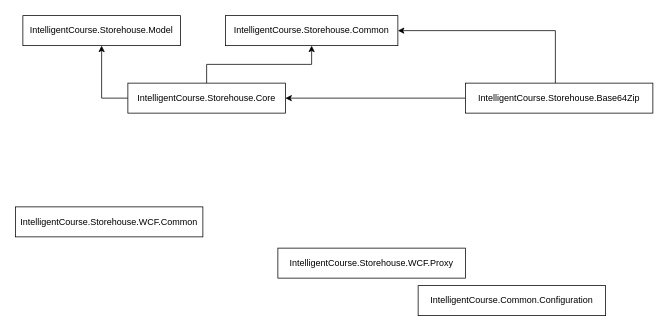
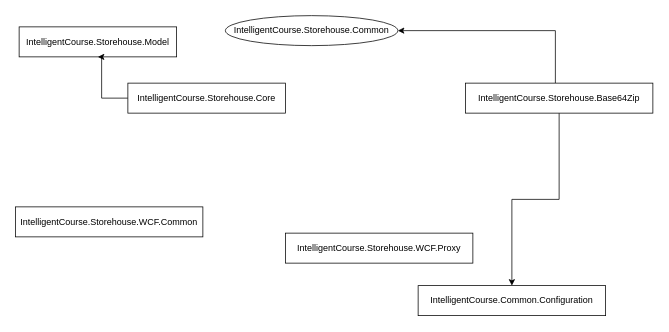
  <mxCell id="0" />
  <mxCell id="1" parent="0" />
- <mxCell id="2" value="IntelligentCourse.Storehouse.Model" style="rounded=0;whiteSpace=wrap;html=1;" vertex="1" parent="1"><mxGeometry x="30" y="20" width="210" height="40" as="geometry" /></mxCell>
- <mxCell id="3" value="IntelligentCourse.Storehouse.Common" style="rounded=0;whiteSpace=wrap;html=1;" vertex="1" parent="1"><mxGeometry x="300" y="20" width="230" height="40" as="geometry" /></mxCell>
+ <mxCell id="2" value="IntelligentCourse.Storehouse.Model" style="rounded=0;whiteSpace=wrap;html=1;" vertex="1" parent="1"><mxGeometry x="25" y="35" width="210" height="40" as="geometry" /></mxCell>
+ <mxCell id="3" value="IntelligentCourse.Storehouse.Common" style="ellipse;whiteSpace=wrap;html=1;" vertex="1" parent="1"><mxGeometry x="300" y="20" width="230" height="40" as="geometry" /></mxCell>
  <mxCell id="4" value="IntelligentCourse.Storehouse.WCF.Common" style="rounded=0;whiteSpace=wrap;html=1;" vertex="1" parent="1"><mxGeometry x="20" y="275" width="250" height="40" as="geometry" /></mxCell>
- <mxCell id="5" value="IntelligentCourse.Storehouse.WCF.Proxy" style="rounded=0;whiteSpace=wrap;html=1;" vertex="1" parent="1"><mxGeometry x="370" y="330" width="250" height="40" as="geometry" /></mxCell>
+ <mxCell id="5" value="IntelligentCourse.Storehouse.WCF.Proxy" style="rounded=0;whiteSpace=wrap;html=1;" vertex="1" parent="1"><mxGeometry x="380" y="310" width="250" height="40" as="geometry" /></mxCell>
  <mxCell id="6" style="edgeStyle=orthogonalEdgeStyle;rounded=0;orthogonalLoop=1;jettySize=auto;html=1;entryX=0.5;entryY=1;entryDx=0;entryDy=0;" edge="1" parent="1" source="8" target="2"><mxGeometry relative="1" as="geometry"><Array as="points"><mxPoint x="135" y="130" /></Array></mxGeometry></mxCell>
- <mxCell id="7" style="edgeStyle=orthogonalEdgeStyle;rounded=0;orthogonalLoop=1;jettySize=auto;html=1;entryX=0.5;entryY=1;entryDx=0;entryDy=0;" edge="1" parent="1" source="8" target="3"><mxGeometry relative="1" as="geometry" /></mxCell>
  <mxCell id="8" value="IntelligentCourse.Storehouse.Core" style="rounded=0;whiteSpace=wrap;html=1;" vertex="1" parent="1"><mxGeometry x="170" y="110" width="210" height="40" as="geometry" /></mxCell>
  <mxCell id="9" value="IntelligentCourse.Common.Configuration" style="rounded=0;whiteSpace=wrap;html=1;" vertex="1" parent="1"><mxGeometry x="557" y="380" width="250" height="40" as="geometry" /></mxCell>
- <mxCell id="10" style="edgeStyle=orthogonalEdgeStyle;rounded=0;orthogonalLoop=1;jettySize=auto;html=1;entryX=1;entryY=0.5;entryDx=0;entryDy=0;" edge="1" parent="1" source="12" target="8"><mxGeometry relative="1" as="geometry" /></mxCell>
+ <mxCell id="10" style="edgeStyle=orthogonalEdgeStyle;rounded=0;orthogonalLoop=1;jettySize=auto;html=1;" edge="1" parent="1" source="12" target="9"><mxGeometry relative="1" as="geometry" /></mxCell>
  <mxCell id="11" style="edgeStyle=orthogonalEdgeStyle;rounded=0;orthogonalLoop=1;jettySize=auto;html=1;entryX=1;entryY=0.5;entryDx=0;entryDy=0;" edge="1" parent="1" source="12" target="3"><mxGeometry relative="1" as="geometry"><Array as="points"><mxPoint x="740" y="40" /></Array></mxGeometry></mxCell>
  <mxCell id="12" value="IntelligentCourse.Storehouse.Base64Zip" style="rounded=0;whiteSpace=wrap;html=1;rotation=0;" vertex="1" parent="1"><mxGeometry x="620" y="110" width="250" height="40" as="geometry" /></mxCell>
